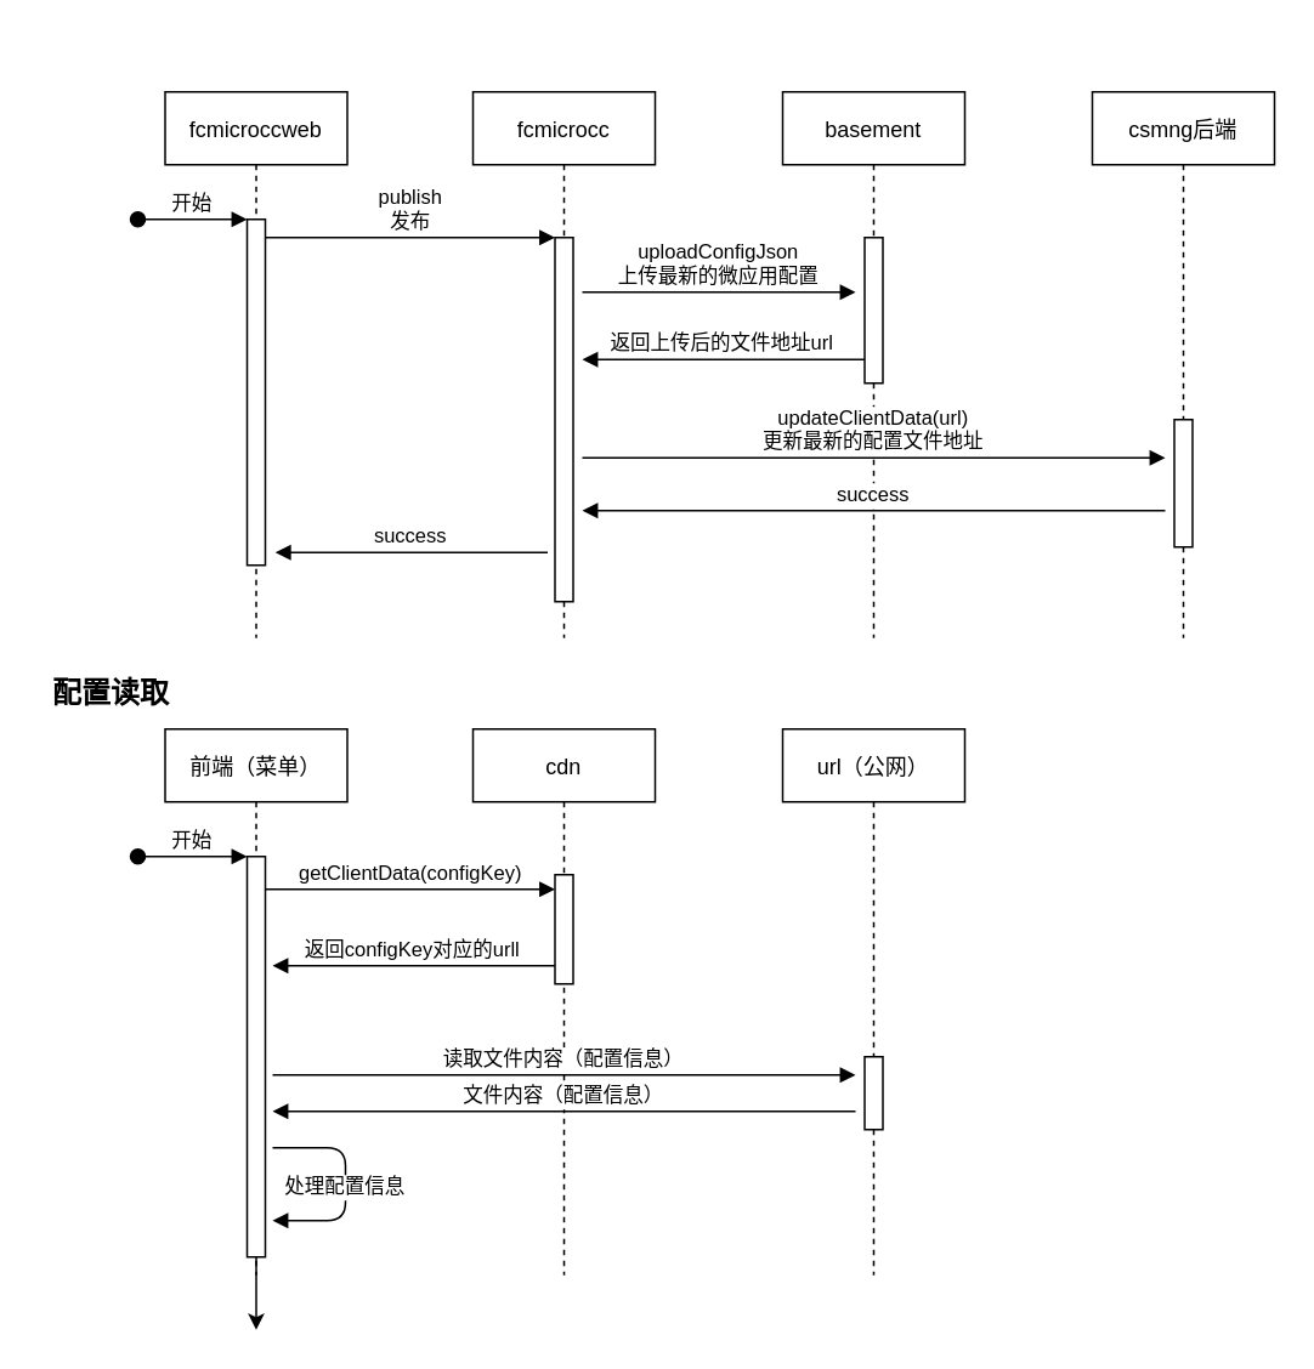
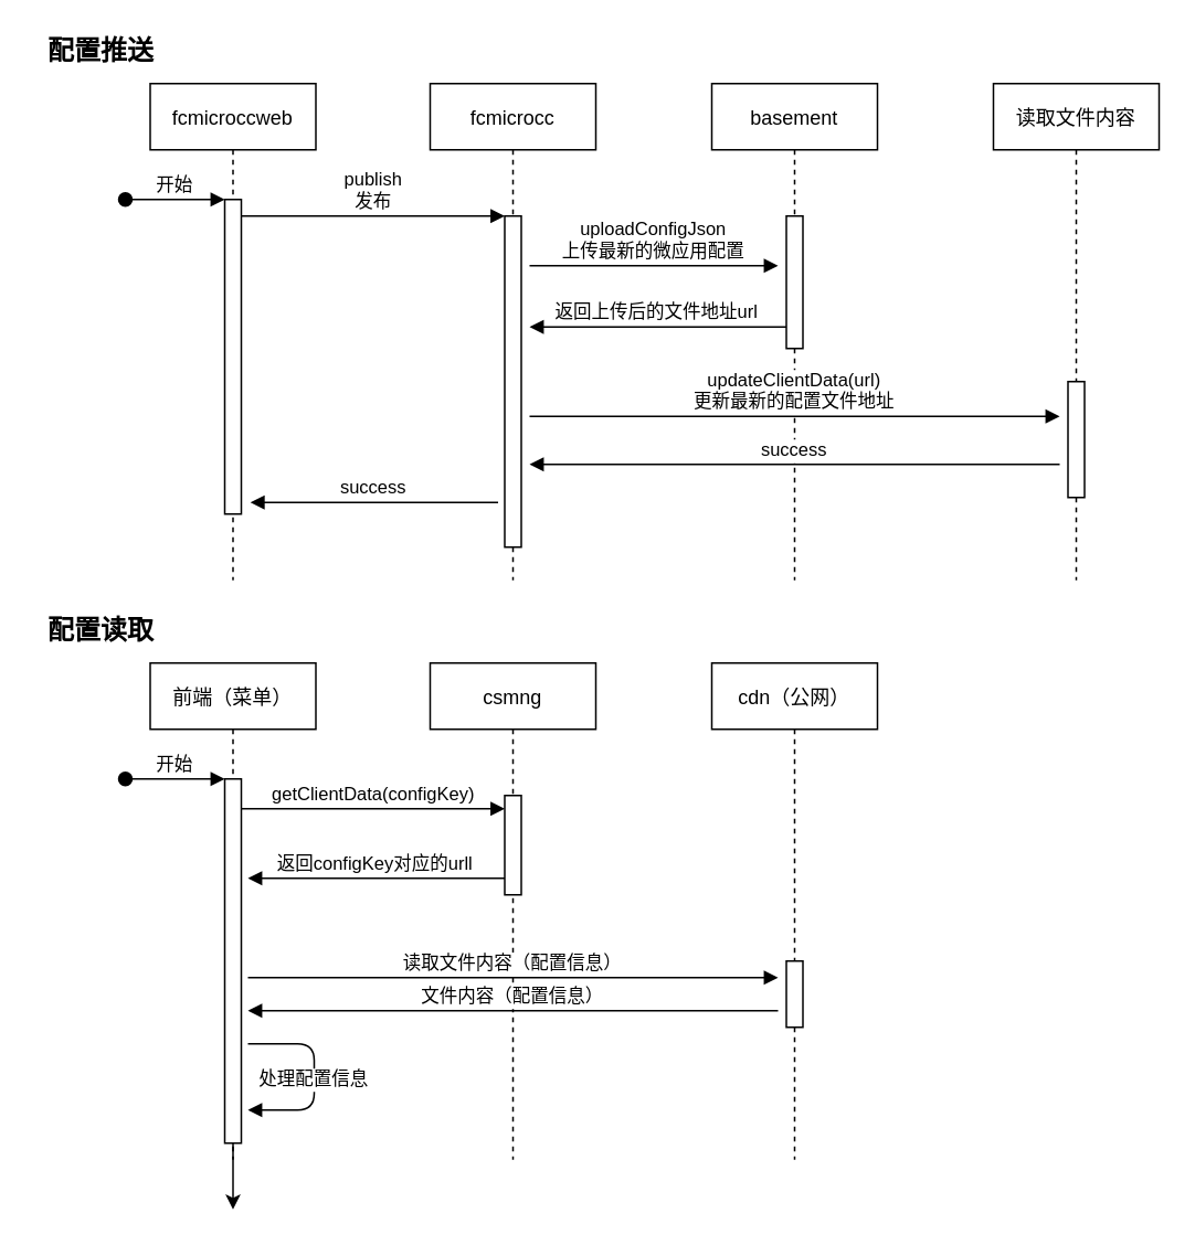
  <mxCell id="0" />
  <mxCell id="1" parent="0" />
  <mxCell id="2" value="fcmicroccweb" style="shape=umlLifeline;perimeter=lifelinePerimeter;container=1;collapsible=0;recursiveResize=0;rounded=0;shadow=0;strokeWidth=1;" parent="1" vertex="1"><mxGeometry x="90" y="50" width="100" height="300" as="geometry" /></mxCell>
  <mxCell id="3" value="" style="points=[];perimeter=orthogonalPerimeter;rounded=0;shadow=0;strokeWidth=1;" parent="2" vertex="1"><mxGeometry x="45" y="70" width="10" height="190" as="geometry" /></mxCell>
  <mxCell id="4" value="开始" style="verticalAlign=bottom;startArrow=oval;endArrow=block;startSize=8;shadow=0;strokeWidth=1;" parent="2" target="3" edge="1"><mxGeometry relative="1" as="geometry"><mxPoint x="-15" y="70" as="sourcePoint" /></mxGeometry></mxCell>
  <mxCell id="5" value="fcmicrocc" style="shape=umlLifeline;perimeter=lifelinePerimeter;container=1;collapsible=0;recursiveResize=0;rounded=0;shadow=0;strokeWidth=1;" parent="1" vertex="1"><mxGeometry x="259" y="50" width="100" height="300" as="geometry" /></mxCell>
  <mxCell id="6" value="" style="points=[];perimeter=orthogonalPerimeter;rounded=0;shadow=0;strokeWidth=1;" parent="5" vertex="1"><mxGeometry x="45" y="80" width="10" height="200" as="geometry" /></mxCell>
  <mxCell id="7" value="publish&#10;发布" style="verticalAlign=bottom;endArrow=block;entryX=0;entryY=0;shadow=0;strokeWidth=1;" parent="1" source="3" target="6" edge="1"><mxGeometry relative="1" as="geometry"><mxPoint x="234" y="130" as="sourcePoint" /></mxGeometry></mxCell>
  <mxCell id="8" value="basement" style="shape=umlLifeline;perimeter=lifelinePerimeter;container=1;collapsible=0;recursiveResize=0;rounded=0;shadow=0;strokeWidth=1;" parent="1" vertex="1"><mxGeometry x="429" y="50" width="100" height="300" as="geometry" /></mxCell>
  <mxCell id="9" value="" style="points=[];perimeter=orthogonalPerimeter;rounded=0;shadow=0;strokeWidth=1;" parent="8" vertex="1"><mxGeometry x="45" y="80" width="10" height="80" as="geometry" /></mxCell>
- <mxCell id="10" value="csmng后端" style="shape=umlLifeline;perimeter=lifelinePerimeter;container=1;collapsible=0;recursiveResize=0;rounded=0;shadow=0;strokeWidth=1;" parent="1" vertex="1"><mxGeometry x="599" y="50" width="100" height="300" as="geometry" /></mxCell>
+ <mxCell id="10" value="读取文件内容" style="shape=umlLifeline;perimeter=lifelinePerimeter;container=1;collapsible=0;recursiveResize=0;rounded=0;shadow=0;strokeWidth=1;" parent="1" vertex="1"><mxGeometry x="599" y="50" width="100" height="300" as="geometry" /></mxCell>
  <mxCell id="11" value="" style="points=[];perimeter=orthogonalPerimeter;rounded=0;shadow=0;strokeWidth=1;" parent="10" vertex="1"><mxGeometry x="45" y="180" width="10" height="70" as="geometry" /></mxCell>
  <mxCell id="12" value="uploadConfigJson&#10;上传最新的微应用配置" style="verticalAlign=bottom;endArrow=block;shadow=0;strokeWidth=1;" parent="1" edge="1"><mxGeometry relative="1" as="geometry"><mxPoint x="319" y="160" as="sourcePoint" /><mxPoint x="469" y="160" as="targetPoint" /></mxGeometry></mxCell>
  <mxCell id="13" value="返回上传后的文件地址url" style="verticalAlign=bottom;endArrow=block;shadow=0;strokeWidth=1;" parent="1" edge="1"><mxGeometry relative="1" as="geometry"><mxPoint x="474" y="197" as="sourcePoint" /><mxPoint x="319" y="197" as="targetPoint" /></mxGeometry></mxCell>
  <mxCell id="14" value="updateClientData(url)&#10;更新最新的配置文件地址" style="verticalAlign=bottom;endArrow=block;shadow=0;strokeWidth=1;" parent="1" edge="1"><mxGeometry relative="1" as="geometry"><mxPoint x="319" y="251" as="sourcePoint" /><mxPoint x="639" y="251" as="targetPoint" /></mxGeometry></mxCell>
  <mxCell id="15" value="success" style="verticalAlign=bottom;endArrow=block;shadow=0;strokeWidth=1;" parent="1" edge="1"><mxGeometry relative="1" as="geometry"><mxPoint x="639" y="280" as="sourcePoint" /><mxPoint x="319" y="280" as="targetPoint" /></mxGeometry></mxCell>
  <mxCell id="16" value="success" style="verticalAlign=bottom;endArrow=block;shadow=0;strokeWidth=1;" parent="1" edge="1"><mxGeometry relative="1" as="geometry"><mxPoint x="300" y="303" as="sourcePoint" /><mxPoint x="150.5" y="303" as="targetPoint" /></mxGeometry></mxCell>
  <mxCell id="17" value="前端（菜单）" style="shape=umlLifeline;perimeter=lifelinePerimeter;container=1;collapsible=0;recursiveResize=0;rounded=0;shadow=0;strokeWidth=1;" parent="1" vertex="1"><mxGeometry x="90" y="400" width="100" height="300" as="geometry" /></mxCell>
  <mxCell id="18" value="" style="points=[];perimeter=orthogonalPerimeter;rounded=0;shadow=0;strokeWidth=1;" parent="17" vertex="1"><mxGeometry x="45" y="70" width="10" height="220" as="geometry" /></mxCell>
  <mxCell id="19" value="开始" style="verticalAlign=bottom;startArrow=oval;endArrow=block;startSize=8;shadow=0;strokeWidth=1;" parent="17" target="18" edge="1"><mxGeometry relative="1" as="geometry"><mxPoint x="-15" y="70" as="sourcePoint" /></mxGeometry></mxCell>
- <mxCell id="20" value="cdn" style="shape=umlLifeline;perimeter=lifelinePerimeter;container=1;collapsible=0;recursiveResize=0;rounded=0;shadow=0;strokeWidth=1;" parent="1" vertex="1"><mxGeometry x="259" y="400" width="100" height="300" as="geometry" /></mxCell>
+ <mxCell id="20" value="csmng" style="shape=umlLifeline;perimeter=lifelinePerimeter;container=1;collapsible=0;recursiveResize=0;rounded=0;shadow=0;strokeWidth=1;" parent="1" vertex="1"><mxGeometry x="259" y="400" width="100" height="300" as="geometry" /></mxCell>
  <mxCell id="21" value="" style="points=[];perimeter=orthogonalPerimeter;rounded=0;shadow=0;strokeWidth=1;" parent="20" vertex="1"><mxGeometry x="45" y="80" width="10" height="60" as="geometry" /></mxCell>
  <mxCell id="22" value="getClientData(configKey)" style="verticalAlign=bottom;endArrow=block;entryX=0;entryY=0;shadow=0;strokeWidth=1;" parent="1" edge="1"><mxGeometry relative="1" as="geometry"><mxPoint x="145" y="488" as="sourcePoint" /><mxPoint x="304" y="488" as="targetPoint" /></mxGeometry></mxCell>
- <mxCell id="23" value="url（公网）" style="shape=umlLifeline;perimeter=lifelinePerimeter;container=1;collapsible=0;recursiveResize=0;rounded=0;shadow=0;strokeWidth=1;" parent="1" vertex="1"><mxGeometry x="429" y="400" width="100" height="300" as="geometry" /></mxCell>
+ <mxCell id="23" value="cdn（公网）" style="shape=umlLifeline;perimeter=lifelinePerimeter;container=1;collapsible=0;recursiveResize=0;rounded=0;shadow=0;strokeWidth=1;" parent="1" vertex="1"><mxGeometry x="429" y="400" width="100" height="300" as="geometry" /></mxCell>
  <mxCell id="24" value="" style="points=[];perimeter=orthogonalPerimeter;rounded=0;shadow=0;strokeWidth=1;" parent="23" vertex="1"><mxGeometry x="45" y="180" width="10" height="40" as="geometry" /></mxCell>
  <mxCell id="25" value="返回configKey对应的urll" style="verticalAlign=bottom;endArrow=block;shadow=0;strokeWidth=1;" parent="1" edge="1"><mxGeometry relative="1" as="geometry"><mxPoint x="304" y="530" as="sourcePoint" /><mxPoint x="149" y="530" as="targetPoint" /></mxGeometry></mxCell>
  <mxCell id="26" value="读取文件内容（配置信息）" style="verticalAlign=bottom;endArrow=block;shadow=0;strokeWidth=1;" parent="1" edge="1"><mxGeometry relative="1" as="geometry"><mxPoint x="149" y="590" as="sourcePoint" /><mxPoint x="469" y="590" as="targetPoint" /></mxGeometry></mxCell>
+ <mxCell id="27" value="配置推送" style="text;html=1;align=center;verticalAlign=middle;resizable=0;points=[];autosize=1;fontStyle=1;fontSize=16;" parent="1" vertex="1"><mxGeometry x="20" y="20" width="80" height="20" as="geometry" /></mxCell>
  <mxCell id="28" value="配置读取" style="text;html=1;align=center;verticalAlign=middle;resizable=0;points=[];autosize=1;fontStyle=1;fontSize=16;" parent="1" vertex="1"><mxGeometry x="20" y="370" width="80" height="20" as="geometry" /></mxCell>
  <mxCell id="29" value="文件内容（配置信息）" style="verticalAlign=bottom;endArrow=block;shadow=0;strokeWidth=1;" parent="1" edge="1"><mxGeometry relative="1" as="geometry"><mxPoint x="469" y="610" as="sourcePoint" /><mxPoint x="149" y="610" as="targetPoint" /></mxGeometry></mxCell>
  <mxCell id="30" style="edgeStyle=orthogonalEdgeStyle;rounded=0;orthogonalLoop=1;jettySize=auto;html=1;fontSize=16;" parent="1" source="18" edge="1"><mxGeometry relative="1" as="geometry"><mxPoint x="140" y="730" as="targetPoint" /></mxGeometry></mxCell>
  <mxCell id="31" value="处理配置信息" style="verticalAlign=bottom;endArrow=block;shadow=0;strokeWidth=1;edgeStyle=orthogonalEdgeStyle;" parent="1" edge="1"><mxGeometry x="0.167" relative="1" as="geometry"><mxPoint x="149" y="630" as="sourcePoint" /><mxPoint x="149" y="670" as="targetPoint" /><Array as="points"><mxPoint x="189" y="630" /><mxPoint x="189" y="670" /></Array><mxPoint as="offset" /></mxGeometry></mxCell>
